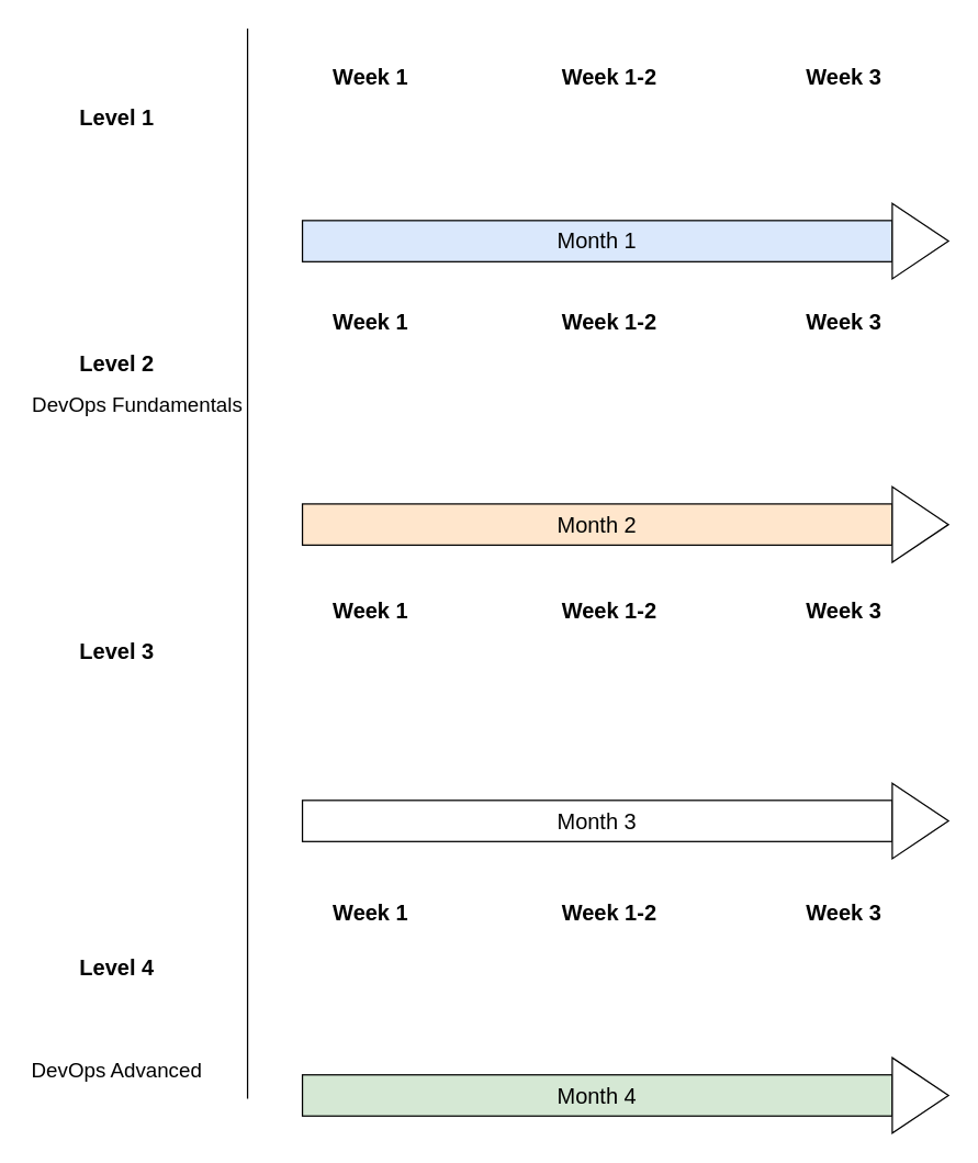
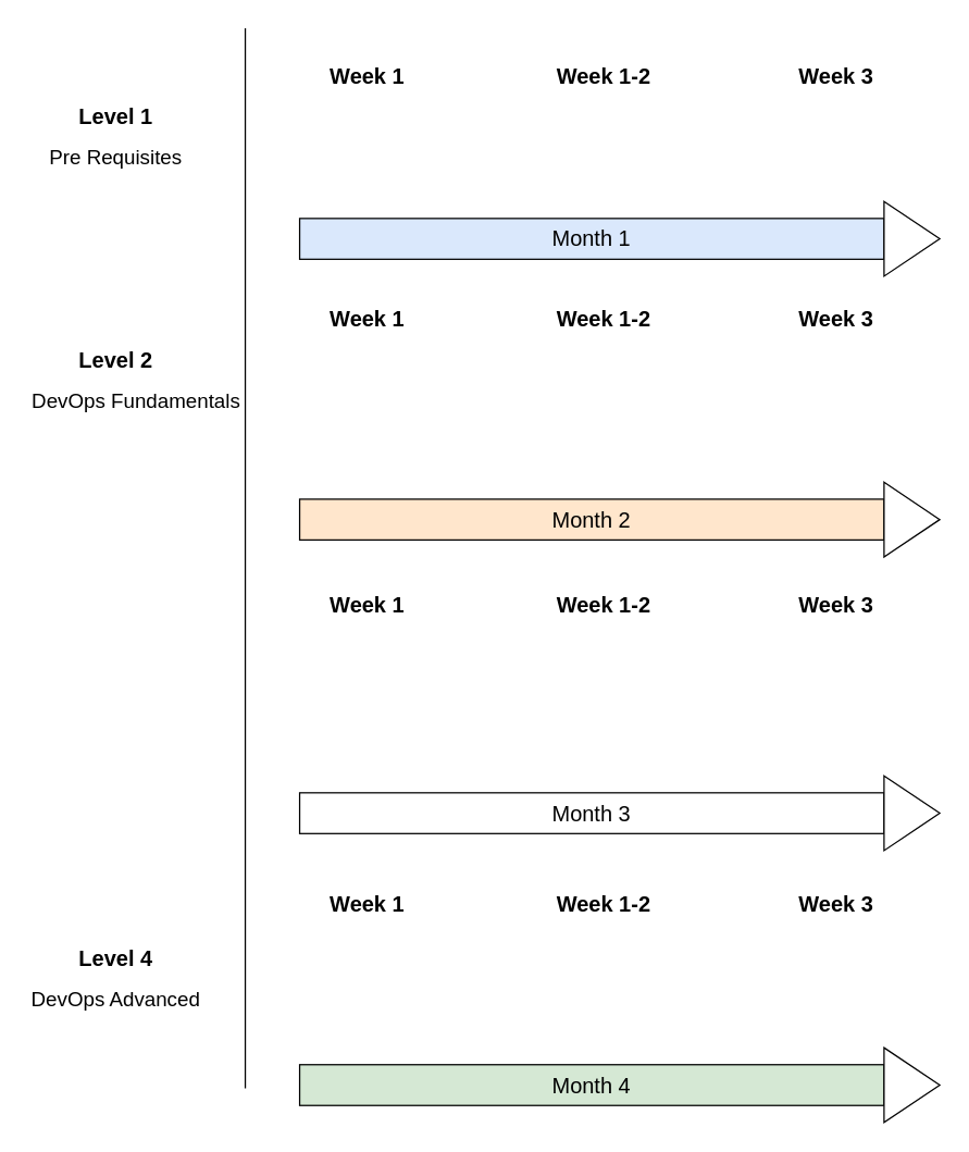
  <mxCell id="0" />
  <mxCell id="1" parent="0" />
  <mxCell id="2" value="Level 1" style="text;strokeColor=none;align=center;fillColor=none;html=1;verticalAlign=middle;whiteSpace=wrap;rounded=0;fontSize=16;fontStyle=1" vertex="1" parent="1"><mxGeometry x="20" y="70" width="130" height="30" as="geometry" /></mxCell>
+ <mxCell id="3" value="Pre Requisites" style="text;strokeColor=none;align=center;fillColor=none;html=1;verticalAlign=middle;whiteSpace=wrap;rounded=0;fontSize=15;" vertex="1" parent="1"><mxGeometry x="20" y="100" width="130" height="30" as="geometry" /></mxCell>
  <mxCell id="4" value="Level 2" style="text;strokeColor=none;align=center;fillColor=none;html=1;verticalAlign=middle;whiteSpace=wrap;rounded=0;fontSize=16;fontStyle=1" vertex="1" parent="1"><mxGeometry x="20" y="249" width="130" height="30" as="geometry" /></mxCell>
  <mxCell id="5" value="DevOps Fundamentals" style="text;strokeColor=none;align=center;fillColor=none;html=1;verticalAlign=middle;whiteSpace=wrap;rounded=0;fontSize=15;" vertex="1" parent="1"><mxGeometry x="20" y="279" width="160" height="30" as="geometry" /></mxCell>
- <mxCell id="6" value="Level 3" style="text;strokeColor=none;align=center;fillColor=none;html=1;verticalAlign=middle;whiteSpace=wrap;rounded=0;fontSize=16;fontStyle=1" vertex="1" parent="1"><mxGeometry x="20" y="459" width="130" height="30" as="geometry" /></mxCell>
  <mxCell id="7" value="Level 4" style="text;strokeColor=none;align=center;fillColor=none;html=1;verticalAlign=middle;whiteSpace=wrap;rounded=0;fontSize=16;fontStyle=1" vertex="1" parent="1"><mxGeometry x="20" y="689" width="130" height="30" as="geometry" /></mxCell>
- <mxCell id="8" value="DevOps Advanced" style="text;strokeColor=none;align=center;fillColor=none;html=1;verticalAlign=middle;whiteSpace=wrap;rounded=0;fontSize=15;" vertex="1" parent="1"><mxGeometry x="20" y="764" width="130" height="30" as="geometry" /></mxCell>
+ <mxCell id="8" value="DevOps Advanced" style="text;strokeColor=none;align=center;fillColor=none;html=1;verticalAlign=middle;whiteSpace=wrap;rounded=0;fontSize=15;" vertex="1" parent="1"><mxGeometry x="20" y="719" width="130" height="30" as="geometry" /></mxCell>
  <mxCell id="9" value="" style="endArrow=none;html=1;fontSize=16;" edge="1" parent="1"><mxGeometry width="50" height="50" relative="1" as="geometry"><mxPoint x="180" y="800" as="sourcePoint" /><mxPoint x="180" y="20" as="targetPoint" /></mxGeometry></mxCell>
  <mxCell id="10" value="Week 1" style="text;strokeColor=none;align=center;fillColor=none;html=1;verticalAlign=middle;whiteSpace=wrap;rounded=0;fontSize=16;fontStyle=1" vertex="1" parent="1"><mxGeometry x="220" y="40" width="100" height="30" as="geometry" /></mxCell>
  <mxCell id="11" value="Week 1-2" style="text;strokeColor=none;align=center;fillColor=none;html=1;verticalAlign=middle;whiteSpace=wrap;rounded=0;fontSize=16;fontStyle=1" vertex="1" parent="1"><mxGeometry x="379" y="40" width="130" height="30" as="geometry" /></mxCell>
  <mxCell id="12" value="Week 3" style="text;strokeColor=none;align=center;fillColor=none;html=1;verticalAlign=middle;whiteSpace=wrap;rounded=0;fontSize=16;fontStyle=1" vertex="1" parent="1"><mxGeometry x="550" y="40" width="130" height="30" as="geometry" /></mxCell>
  <mxCell id="13" value="Week 1" style="text;strokeColor=none;align=center;fillColor=none;html=1;verticalAlign=middle;whiteSpace=wrap;rounded=0;fontSize=16;fontStyle=1" vertex="1" parent="1"><mxGeometry x="220" y="219" width="100" height="30" as="geometry" /></mxCell>
  <mxCell id="14" value="Week 1-2" style="text;strokeColor=none;align=center;fillColor=none;html=1;verticalAlign=middle;whiteSpace=wrap;rounded=0;fontSize=16;fontStyle=1" vertex="1" parent="1"><mxGeometry x="379" y="219" width="130" height="30" as="geometry" /></mxCell>
  <mxCell id="15" value="Week 3" style="text;strokeColor=none;align=center;fillColor=none;html=1;verticalAlign=middle;whiteSpace=wrap;rounded=0;fontSize=16;fontStyle=1" vertex="1" parent="1"><mxGeometry x="550" y="219" width="130" height="30" as="geometry" /></mxCell>
  <mxCell id="16" value="Week 1" style="text;strokeColor=none;align=center;fillColor=none;html=1;verticalAlign=middle;whiteSpace=wrap;rounded=0;fontSize=16;fontStyle=1" vertex="1" parent="1"><mxGeometry x="220" y="429" width="100" height="30" as="geometry" /></mxCell>
  <mxCell id="17" value="Week 1-2" style="text;strokeColor=none;align=center;fillColor=none;html=1;verticalAlign=middle;whiteSpace=wrap;rounded=0;fontSize=16;fontStyle=1" vertex="1" parent="1"><mxGeometry x="379" y="429" width="130" height="30" as="geometry" /></mxCell>
  <mxCell id="18" value="Week 3" style="text;strokeColor=none;align=center;fillColor=none;html=1;verticalAlign=middle;whiteSpace=wrap;rounded=0;fontSize=16;fontStyle=1" vertex="1" parent="1"><mxGeometry x="550" y="429" width="130" height="30" as="geometry" /></mxCell>
  <mxCell id="19" value="Week 1" style="text;strokeColor=none;align=center;fillColor=none;html=1;verticalAlign=middle;whiteSpace=wrap;rounded=0;fontSize=16;fontStyle=1" vertex="1" parent="1"><mxGeometry x="220" y="649" width="100" height="30" as="geometry" /></mxCell>
  <mxCell id="20" value="Week 1-2" style="text;strokeColor=none;align=center;fillColor=none;html=1;verticalAlign=middle;whiteSpace=wrap;rounded=0;fontSize=16;fontStyle=1" vertex="1" parent="1"><mxGeometry x="379" y="649" width="130" height="30" as="geometry" /></mxCell>
  <mxCell id="21" value="Week 3" style="text;strokeColor=none;align=center;fillColor=none;html=1;verticalAlign=middle;whiteSpace=wrap;rounded=0;fontSize=16;fontStyle=1" vertex="1" parent="1"><mxGeometry x="550" y="649" width="130" height="30" as="geometry" /></mxCell>
  <mxCell id="22" value="" style="group" vertex="1" connectable="0" parent="1"><mxGeometry x="220" y="147.5" width="471" height="55" as="geometry" /></mxCell>
  <mxCell id="23" value="Month 1" style="rounded=0;whiteSpace=wrap;html=1;fontSize=16;fillColor=#dae8fc;" vertex="1" parent="22"><mxGeometry y="12.5" width="430" height="30" as="geometry" /></mxCell>
  <mxCell id="24" value="" style="triangle;whiteSpace=wrap;html=1;fontSize=16;" vertex="1" parent="22"><mxGeometry x="430" width="41" height="55" as="geometry" /></mxCell>
  <mxCell id="25" value="" style="group" vertex="1" connectable="0" parent="1"><mxGeometry x="220" y="354" width="471" height="55" as="geometry" /></mxCell>
  <mxCell id="26" value="Month 2" style="rounded=0;whiteSpace=wrap;html=1;fontSize=16;fillColor=#ffe6cc;" vertex="1" parent="25"><mxGeometry y="12.5" width="430" height="30" as="geometry" /></mxCell>
  <mxCell id="27" value="" style="triangle;whiteSpace=wrap;html=1;fontSize=16;" vertex="1" parent="25"><mxGeometry x="430" width="41" height="55" as="geometry" /></mxCell>
  <mxCell id="28" value="" style="group" vertex="1" connectable="0" parent="1"><mxGeometry x="220" y="570" width="471" height="55" as="geometry" /></mxCell>
  <mxCell id="29" value="Month 3" style="rounded=0;whiteSpace=wrap;html=1;fontSize=16;" vertex="1" parent="28"><mxGeometry y="12.5" width="430" height="30" as="geometry" /></mxCell>
  <mxCell id="30" value="" style="triangle;whiteSpace=wrap;html=1;fontSize=16;" vertex="1" parent="28"><mxGeometry x="430" width="41" height="55" as="geometry" /></mxCell>
  <mxCell id="31" value="" style="group" vertex="1" connectable="0" parent="1"><mxGeometry x="220" y="770" width="471" height="55" as="geometry" /></mxCell>
  <mxCell id="32" value="Month 4" style="rounded=0;whiteSpace=wrap;html=1;fontSize=16;fillColor=#d5e8d4;" vertex="1" parent="31"><mxGeometry y="12.5" width="430" height="30" as="geometry" /></mxCell>
  <mxCell id="33" value="" style="triangle;whiteSpace=wrap;html=1;fontSize=16;" vertex="1" parent="31"><mxGeometry x="430" width="41" height="55" as="geometry" /></mxCell>
